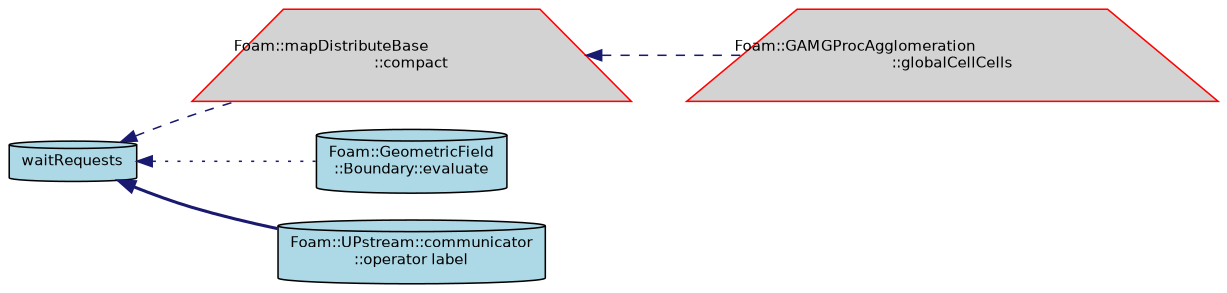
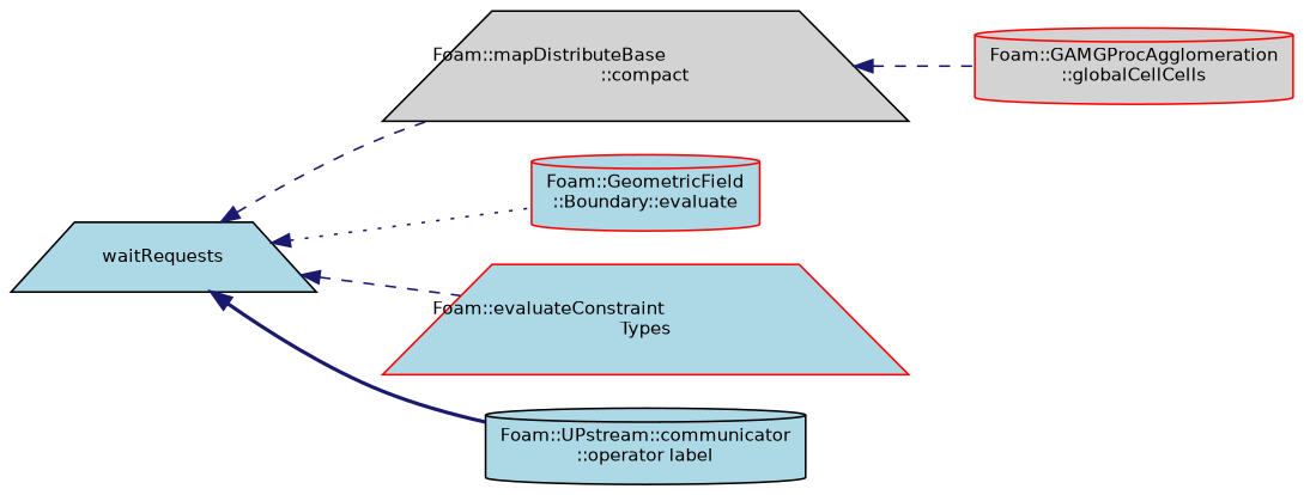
  digraph {
    rankdir=LR
    node [color=red fillcolor=lightblue fontname=Helvetica fontsize=10 shape=cylinder style=filled]
    edge [color=midnightblue dir=back fontname=Helvetica fontsize=10 labelfontname=Helvetica labelfontsize=10 style=dashed]
-   n1 [color=black fontcolor=black height=0.2 label=waitRequests width=0.4]
-   n2 [fillcolor=lightgrey height=0.2 label="Foam::mapDistributeBase\l::compact" shape=trapezium width=0.4]
-   n3 [color=black height=0.2 label="Foam::GeometricField\l::Boundary::evaluate" width=0.4]
+   n1 [color=black fontcolor=black height=0.2 label=waitRequests shape=trapezium width=0.4]
+   n2 [color=black fillcolor=lightgrey height=0.2 label="Foam::mapDistributeBase\l::compact" shape=trapezium width=0.4]
+   n3 [height=0.2 label="Foam::GeometricField\l::Boundary::evaluate" width=0.4]
+   n4 [height=0.2 label="Foam::evaluateConstraint\lTypes" shape=trapezium width=0.4]
    n5 [color=black height=0.2 label="Foam::UPstream::communicator\l::operator label" width=0.4]
-   n6 [fillcolor=lightgrey height=0.2 label="Foam::GAMGProcAgglomeration\l::globalCellCells" shape=trapezium width=0.4]
+   n6 [fillcolor=lightgrey height=0.2 label="Foam::GAMGProcAgglomeration\l::globalCellCells" width=0.4]
    n1 -> n2
    n1 -> n3 [style=dotted]
+   n1 -> n4
    n1 -> n5 [style=bold]
    n2 -> n6
  }
